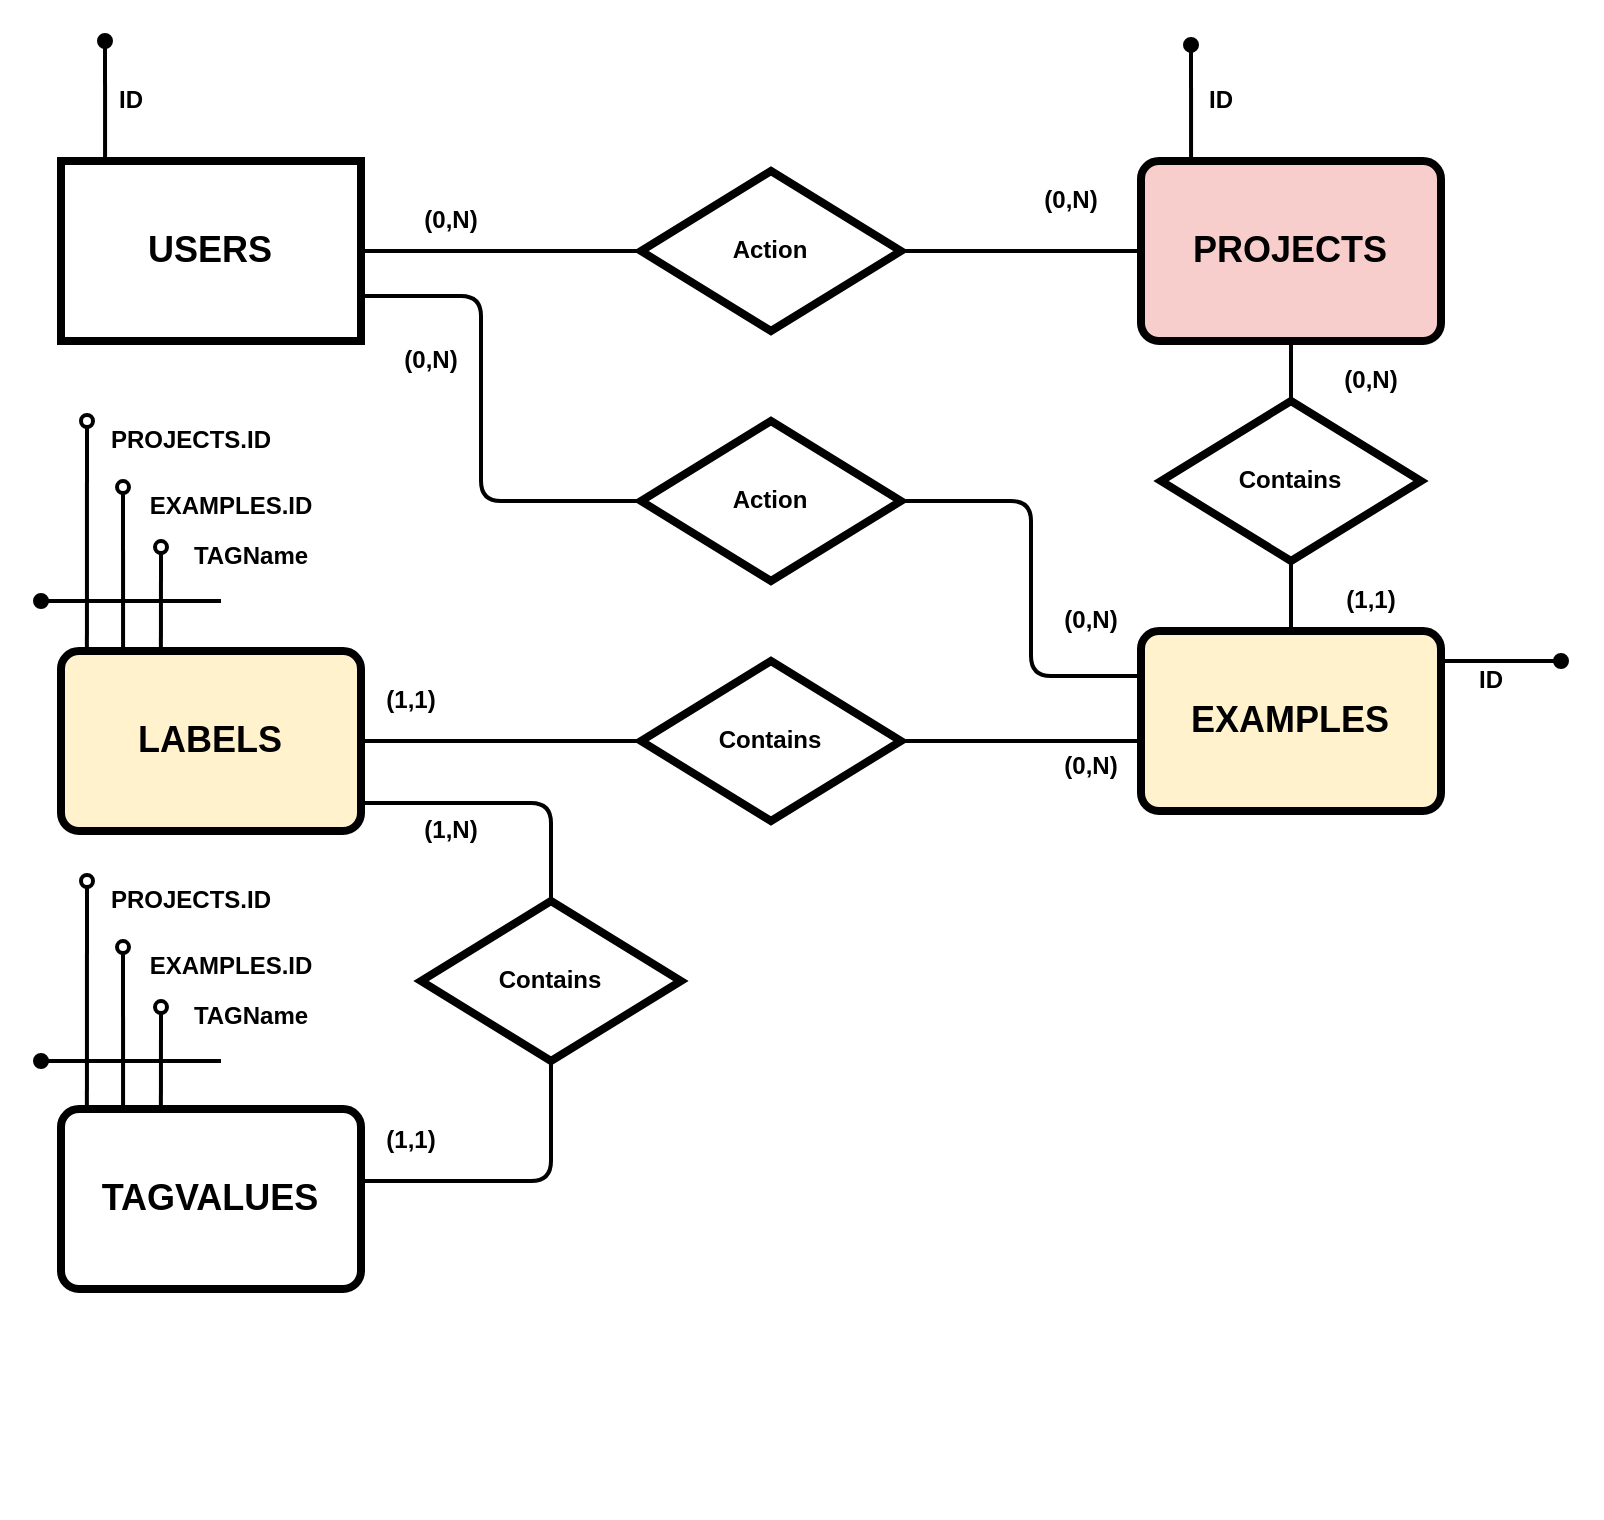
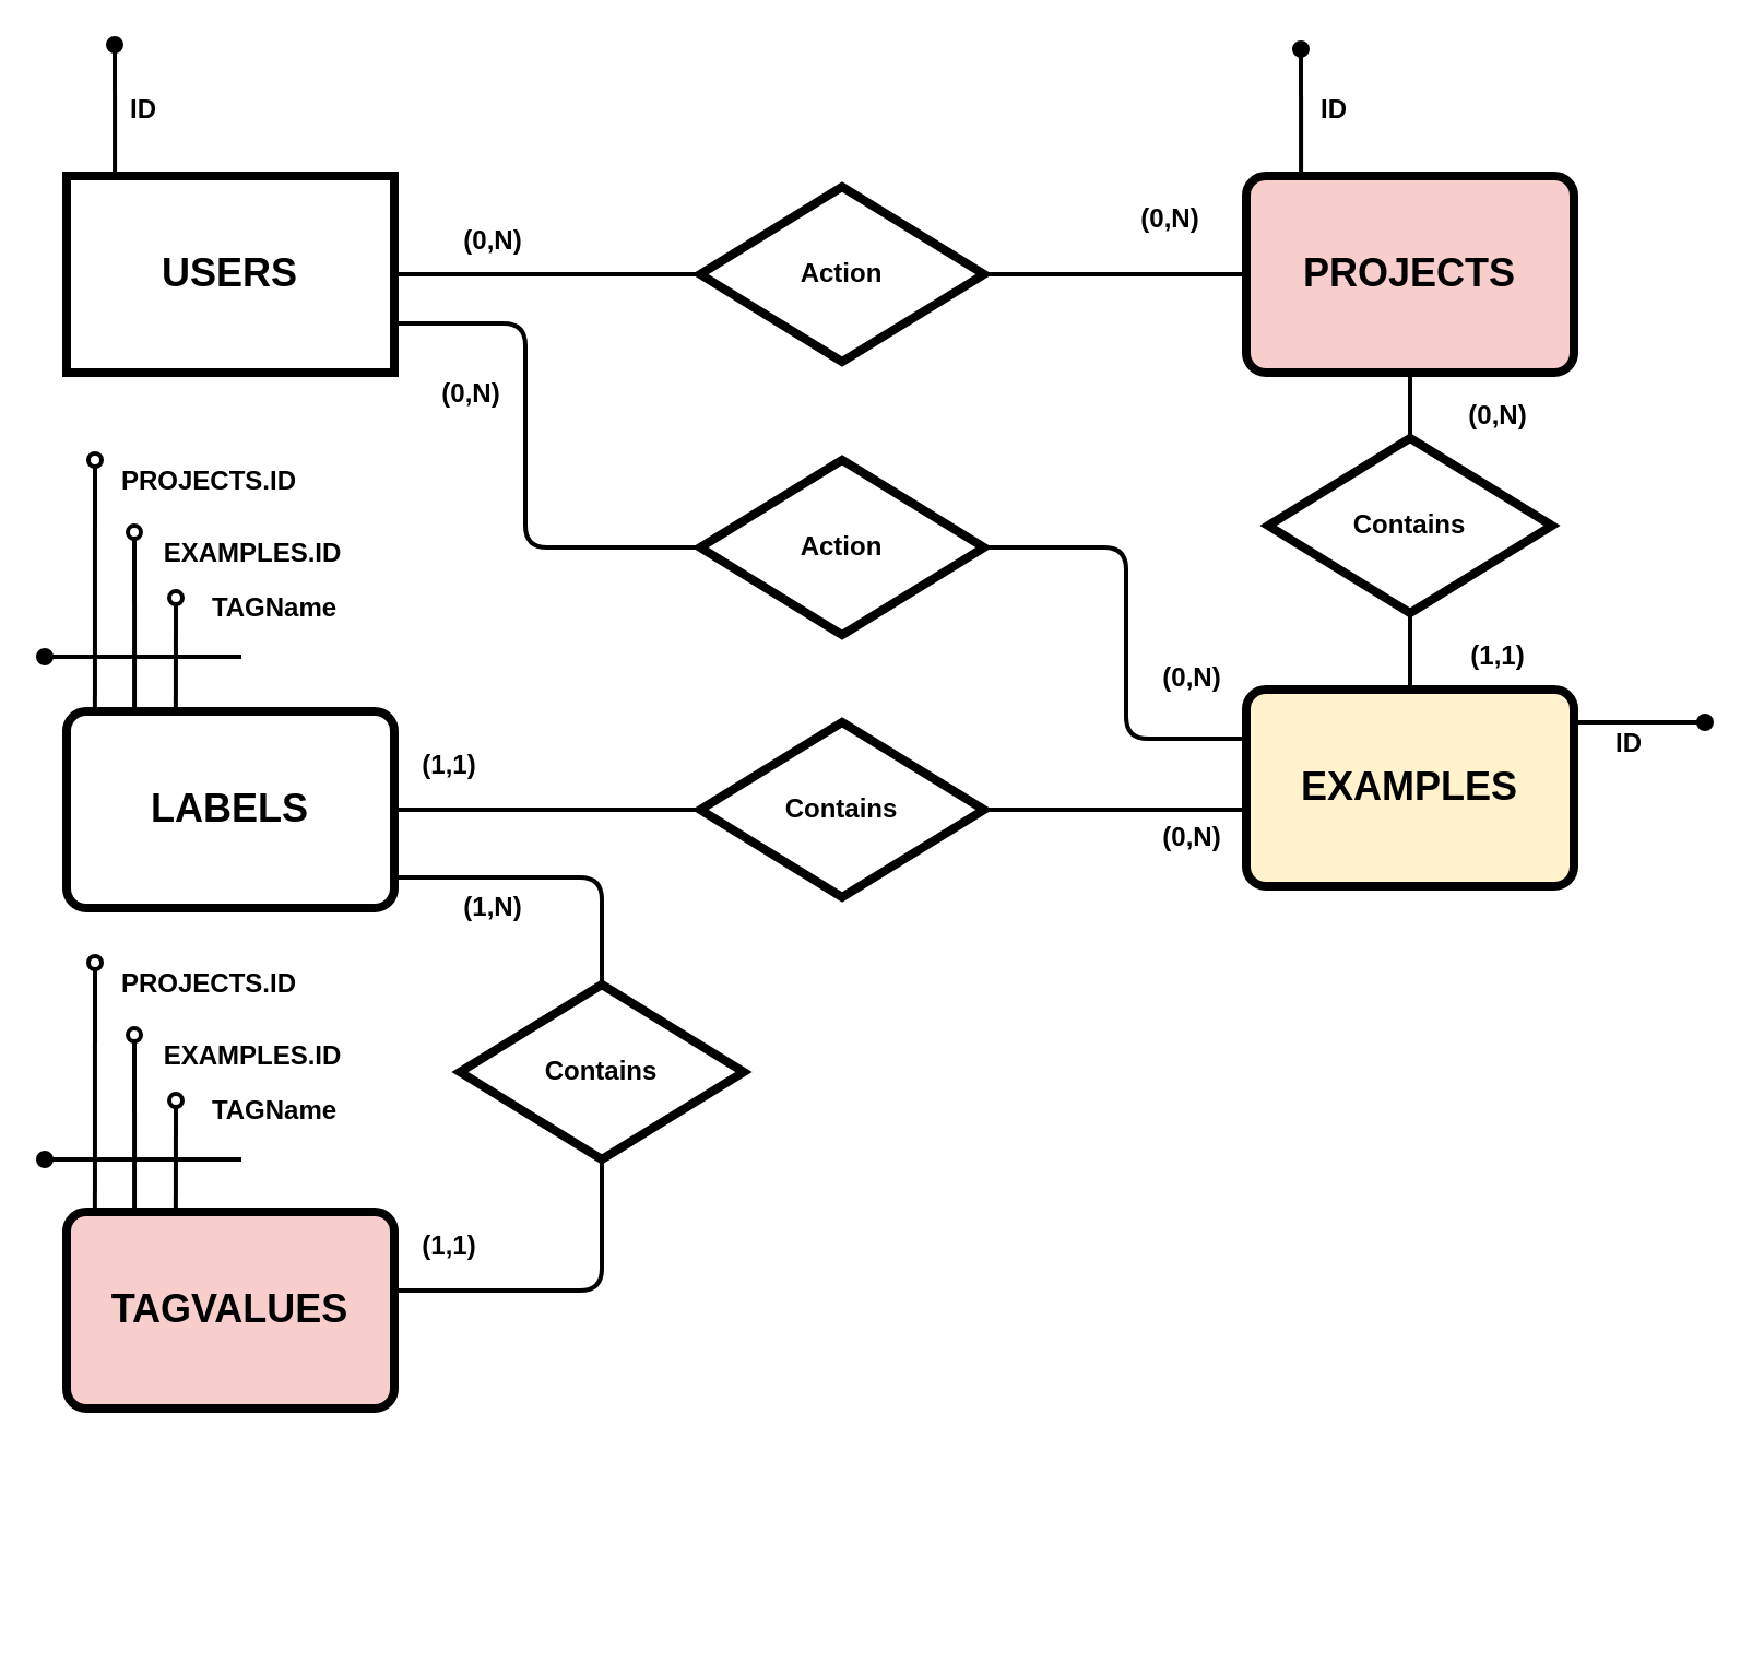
  <mxCell id="0" />
  <mxCell id="1" parent="0" />
  <mxCell id="2" value="&lt;font style=&quot;font-size: 18px&quot;&gt;&lt;b&gt;USERS&lt;/b&gt;&lt;/font&gt;" style="arcSize=10;whiteSpace=wrap;html=1;align=center;strokeWidth=4;rounded=0;" vertex="1" parent="1"><mxGeometry x="30" y="80" width="150" height="90" as="geometry" /></mxCell>
  <mxCell id="3" value="&lt;font style=&quot;font-size: 18px&quot;&gt;&lt;b&gt;PROJECTS&lt;/b&gt;&lt;/font&gt;" style="rounded=1;arcSize=10;whiteSpace=wrap;html=1;align=center;strokeWidth=4;fillColor=#f8cecc;" vertex="1" parent="1"><mxGeometry x="570" y="80" width="150" height="90" as="geometry" /></mxCell>
  <mxCell id="4" value="&lt;font style=&quot;font-size: 18px&quot;&gt;&lt;b&gt;EXAMPLES&lt;/b&gt;&lt;/font&gt;" style="rounded=1;arcSize=10;whiteSpace=wrap;html=1;align=center;strokeWidth=4;fillColor=#fff2cc;" vertex="1" parent="1"><mxGeometry x="570" y="315" width="150" height="90" as="geometry" /></mxCell>
- <mxCell id="5" value="&lt;font style=&quot;font-size: 18px&quot;&gt;&lt;b&gt;TAGVALUES&lt;/b&gt;&lt;/font&gt;" style="rounded=1;arcSize=10;whiteSpace=wrap;html=1;align=center;strokeWidth=4;" vertex="1" parent="1"><mxGeometry x="30" y="554" width="150" height="90" as="geometry" /></mxCell>
- <mxCell id="6" value="&lt;font style=&quot;font-size: 18px&quot;&gt;&lt;b&gt;LABELS&lt;/b&gt;&lt;/font&gt;" style="rounded=1;arcSize=10;whiteSpace=wrap;html=1;align=center;strokeWidth=4;fillColor=#fff2cc;" vertex="1" parent="1"><mxGeometry x="30" y="325" width="150" height="90" as="geometry" /></mxCell>
+ <mxCell id="5" value="&lt;font style=&quot;font-size: 18px&quot;&gt;&lt;b&gt;TAGVALUES&lt;/b&gt;&lt;/font&gt;" style="rounded=1;arcSize=10;whiteSpace=wrap;html=1;align=center;strokeWidth=4;fillColor=#f8cecc;" vertex="1" parent="1"><mxGeometry x="30" y="554" width="150" height="90" as="geometry" /></mxCell>
+ <mxCell id="6" value="&lt;font style=&quot;font-size: 18px&quot;&gt;&lt;b&gt;LABELS&lt;/b&gt;&lt;/font&gt;" style="rounded=1;arcSize=10;whiteSpace=wrap;html=1;align=center;strokeWidth=4;" vertex="1" parent="1"><mxGeometry x="30" y="325" width="150" height="90" as="geometry" /></mxCell>
  <mxCell id="7" value="" style="html=1;verticalAlign=bottom;startArrow=oval;startFill=1;endArrow=none;entryX=0.147;entryY=-0.022;entryDx=0;entryDy=0;endFill=0;strokeWidth=2;entryPerimeter=0;" edge="1" parent="1" target="2"><mxGeometry width="80" relative="1" as="geometry"><mxPoint x="52" y="20" as="sourcePoint" /><mxPoint x="260" y="-10" as="targetPoint" /></mxGeometry></mxCell>
  <mxCell id="8" value="&lt;b&gt;ID&lt;/b&gt;" style="text;html=1;align=center;verticalAlign=middle;resizable=0;points=[];autosize=1;" vertex="1" parent="1"><mxGeometry x="50" y="40" width="30" height="20" as="geometry" /></mxCell>
  <mxCell id="9" value="" style="html=1;verticalAlign=bottom;startArrow=oval;startFill=1;endArrow=none;entryX=0.147;entryY=-0.022;entryDx=0;entryDy=0;endFill=0;strokeWidth=2;entryPerimeter=0;" edge="1" parent="1"><mxGeometry width="80" relative="1" as="geometry"><mxPoint x="595" y="21.98" as="sourcePoint" /><mxPoint x="595.05" y="80" as="targetPoint" /></mxGeometry></mxCell>
  <mxCell id="10" value="&lt;b&gt;ID&lt;/b&gt;" style="text;html=1;align=center;verticalAlign=middle;resizable=0;points=[];autosize=1;" vertex="1" parent="1"><mxGeometry x="595" y="40" width="30" height="20" as="geometry" /></mxCell>
  <mxCell id="11" value="&lt;b&gt;Action&lt;/b&gt;" style="rhombus;whiteSpace=wrap;html=1;strokeWidth=4;" vertex="1" parent="1"><mxGeometry x="320" y="85" width="130" height="80" as="geometry" /></mxCell>
  <mxCell id="12" value="" style="endArrow=none;html=1;strokeColor=#000000;strokeWidth=2;exitX=1;exitY=0.5;exitDx=0;exitDy=0;entryX=0;entryY=0.5;entryDx=0;entryDy=0;" edge="1" parent="1" source="2" target="11"><mxGeometry width="50" height="50" relative="1" as="geometry"><mxPoint x="340" y="170" as="sourcePoint" /><mxPoint x="340" y="125" as="targetPoint" /></mxGeometry></mxCell>
  <mxCell id="13" value="" style="endArrow=none;html=1;strokeColor=#000000;strokeWidth=2;exitX=1;exitY=0.5;exitDx=0;exitDy=0;entryX=0;entryY=0.5;entryDx=0;entryDy=0;" edge="1" parent="1" source="11" target="3"><mxGeometry width="50" height="50" relative="1" as="geometry"><mxPoint x="505" y="120" as="sourcePoint" /><mxPoint x="610" y="125" as="targetPoint" /></mxGeometry></mxCell>
  <mxCell id="14" value="&lt;b&gt;(0,N)&lt;/b&gt;" style="text;html=1;align=center;verticalAlign=middle;resizable=0;points=[];autosize=1;" vertex="1" parent="1"><mxGeometry x="200" y="100" width="50" height="20" as="geometry" /></mxCell>
  <mxCell id="15" value="&lt;b&gt;(0,N)&lt;/b&gt;" style="text;html=1;align=center;verticalAlign=middle;resizable=0;points=[];autosize=1;" vertex="1" parent="1"><mxGeometry x="510" y="90" width="50" height="20" as="geometry" /></mxCell>
  <mxCell id="16" value="&lt;b&gt;Action&lt;/b&gt;" style="rhombus;whiteSpace=wrap;html=1;strokeWidth=4;" vertex="1" parent="1"><mxGeometry x="320" y="210" width="130" height="80" as="geometry" /></mxCell>
  <mxCell id="17" value="&lt;b&gt;(0,N)&lt;/b&gt;" style="text;html=1;align=center;verticalAlign=middle;resizable=0;points=[];autosize=1;" vertex="1" parent="1"><mxGeometry x="190" y="170" width="50" height="20" as="geometry" /></mxCell>
  <mxCell id="18" value="&lt;b&gt;(0,N)&lt;/b&gt;" style="text;html=1;align=center;verticalAlign=middle;resizable=0;points=[];autosize=1;" vertex="1" parent="1"><mxGeometry x="520" y="300" width="50" height="20" as="geometry" /></mxCell>
  <mxCell id="19" value="" style="edgeStyle=elbowEdgeStyle;elbow=horizontal;endArrow=none;html=1;strokeColor=#000000;strokeWidth=2;endFill=0;exitX=1;exitY=0.75;exitDx=0;exitDy=0;" edge="1" parent="1" source="2"><mxGeometry width="50" height="50" relative="1" as="geometry"><mxPoint x="80" y="188" as="sourcePoint" /><mxPoint x="320" y="250" as="targetPoint" /><Array as="points"><mxPoint x="240" y="320" /><mxPoint x="200" y="300" /><mxPoint x="70" y="250" /><mxPoint x="130" y="240" /><mxPoint x="110" y="250" /><mxPoint x="80" y="278" /></Array></mxGeometry></mxCell>
  <mxCell id="20" value="&lt;b&gt;Contains&lt;/b&gt;" style="rhombus;whiteSpace=wrap;html=1;strokeWidth=4;" vertex="1" parent="1"><mxGeometry x="580" y="200" width="130" height="80" as="geometry" /></mxCell>
  <mxCell id="21" value="" style="endArrow=none;html=1;strokeColor=#000000;strokeWidth=2;exitX=0.5;exitY=0;exitDx=0;exitDy=0;entryX=0.5;entryY=1;entryDx=0;entryDy=0;" edge="1" parent="1" target="20" source="4"><mxGeometry width="50" height="50" relative="1" as="geometry"><mxPoint x="220" y="245" as="sourcePoint" /><mxPoint x="430" y="240" as="targetPoint" /></mxGeometry></mxCell>
  <mxCell id="22" value="" style="endArrow=none;html=1;strokeColor=#000000;strokeWidth=2;entryX=0.5;entryY=1;entryDx=0;entryDy=0;" edge="1" parent="1" source="20" target="3"><mxGeometry width="50" height="50" relative="1" as="geometry"><mxPoint x="645" y="200" as="sourcePoint" /><mxPoint x="605" y="165" as="targetPoint" /></mxGeometry></mxCell>
  <mxCell id="23" value="&lt;b&gt;(1,1)&lt;/b&gt;" style="text;html=1;align=center;verticalAlign=middle;resizable=0;points=[];autosize=1;" vertex="1" parent="1"><mxGeometry x="660" y="290" width="50" height="20" as="geometry" /></mxCell>
  <mxCell id="24" value="&lt;b&gt;(0,N)&lt;/b&gt;" style="text;html=1;align=center;verticalAlign=middle;resizable=0;points=[];autosize=1;" vertex="1" parent="1"><mxGeometry x="660" y="180" width="50" height="20" as="geometry" /></mxCell>
  <mxCell id="25" value="" style="html=1;verticalAlign=bottom;startArrow=oval;startFill=1;endArrow=none;entryX=1;entryY=0.25;entryDx=0;entryDy=0;endFill=0;strokeWidth=2;" edge="1" parent="1"><mxGeometry width="80" relative="1" as="geometry"><mxPoint x="780" y="330" as="sourcePoint" /><mxPoint x="720" y="330" as="targetPoint" /></mxGeometry></mxCell>
  <mxCell id="26" value="&lt;b&gt;ID&lt;/b&gt;" style="text;html=1;align=center;verticalAlign=middle;resizable=0;points=[];autosize=1;" vertex="1" parent="1"><mxGeometry x="730" y="330" width="30" height="20" as="geometry" /></mxCell>
  <mxCell id="27" value="" style="edgeStyle=elbowEdgeStyle;elbow=horizontal;endArrow=none;html=1;strokeColor=#000000;strokeWidth=2;endFill=0;exitX=1;exitY=0.5;exitDx=0;exitDy=0;entryX=0;entryY=0.25;entryDx=0;entryDy=0;" edge="1" parent="1" source="16" target="4"><mxGeometry width="50" height="50" relative="1" as="geometry"><mxPoint x="455" y="260" as="sourcePoint" /><mxPoint x="570" y="363" as="targetPoint" /><Array as="points"><mxPoint x="515" y="350" /><mxPoint x="515" y="432.5" /><mxPoint x="475" y="412.5" /><mxPoint x="345" y="362.5" /><mxPoint x="405" y="352.5" /><mxPoint x="385" y="362.5" /><mxPoint x="355" y="390.5" /></Array></mxGeometry></mxCell>
  <mxCell id="28" value="&lt;b&gt;Contains&lt;/b&gt;" style="rhombus;whiteSpace=wrap;html=1;strokeWidth=4;" vertex="1" parent="1"><mxGeometry x="320" y="330" width="130" height="80" as="geometry" /></mxCell>
  <mxCell id="29" value="" style="endArrow=none;html=1;strokeColor=#000000;strokeWidth=2;entryX=0;entryY=0.5;entryDx=0;entryDy=0;" edge="1" parent="1" target="28" source="6"><mxGeometry width="50" height="50" relative="1" as="geometry"><mxPoint x="190" y="360" as="sourcePoint" /><mxPoint x="340" y="370" as="targetPoint" /></mxGeometry></mxCell>
  <mxCell id="30" value="" style="endArrow=none;html=1;strokeColor=#000000;strokeWidth=2;exitX=1;exitY=0.5;exitDx=0;exitDy=0;entryX=0;entryY=0.5;entryDx=0;entryDy=0;" edge="1" parent="1" source="28"><mxGeometry width="50" height="50" relative="1" as="geometry"><mxPoint x="505" y="365" as="sourcePoint" /><mxPoint x="570" y="370" as="targetPoint" /></mxGeometry></mxCell>
  <mxCell id="31" value="&lt;b&gt;(1,1)&lt;/b&gt;" style="text;html=1;align=center;verticalAlign=middle;resizable=0;points=[];autosize=1;" vertex="1" parent="1"><mxGeometry x="180" y="340" width="50" height="20" as="geometry" /></mxCell>
  <mxCell id="32" value="&lt;b&gt;(0,N)&lt;/b&gt;" style="text;html=1;align=center;verticalAlign=middle;resizable=0;points=[];autosize=1;" vertex="1" parent="1"><mxGeometry x="520" y="373" width="50" height="20" as="geometry" /></mxCell>
  <mxCell id="33" value="" style="html=1;verticalAlign=bottom;startArrow=oval;startFill=0;endArrow=none;endFill=0;strokeWidth=2;entryX=0.093;entryY=0.011;entryDx=0;entryDy=0;entryPerimeter=0;" edge="1" parent="1"><mxGeometry width="80" relative="1" as="geometry"><mxPoint x="43" y="210" as="sourcePoint" /><mxPoint x="42.95" y="325.99" as="targetPoint" /></mxGeometry></mxCell>
  <mxCell id="34" value="&lt;b&gt;PROJECTS.ID&lt;/b&gt;" style="text;html=1;align=center;verticalAlign=middle;resizable=0;points=[];autosize=1;" vertex="1" parent="1"><mxGeometry x="40" y="210" width="110" height="20" as="geometry" /></mxCell>
  <mxCell id="35" value="" style="html=1;verticalAlign=bottom;startArrow=oval;startFill=0;endArrow=none;endFill=0;strokeWidth=2;entryX=0.207;entryY=-0.011;entryDx=0;entryDy=0;entryPerimeter=0;" edge="1" parent="1" target="6"><mxGeometry width="80" relative="1" as="geometry"><mxPoint x="61" y="243.02" as="sourcePoint" /><mxPoint x="62" y="290" as="targetPoint" /></mxGeometry></mxCell>
  <mxCell id="36" value="&lt;b&gt;EXAMPLES.ID&lt;/b&gt;" style="text;html=1;align=center;verticalAlign=middle;resizable=0;points=[];autosize=1;" vertex="1" parent="1"><mxGeometry x="60" y="243.02" width="110" height="20" as="geometry" /></mxCell>
  <mxCell id="37" value="&lt;b&gt;TAGName&lt;/b&gt;" style="text;html=1;align=center;verticalAlign=middle;resizable=0;points=[];autosize=1;" vertex="1" parent="1"><mxGeometry x="85" y="268.02" width="80" height="20" as="geometry" /></mxCell>
  <mxCell id="38" value="" style="html=1;verticalAlign=bottom;startArrow=oval;startFill=0;endArrow=none;endFill=0;strokeWidth=2;entryX=0.333;entryY=0;entryDx=0;entryDy=0;entryPerimeter=0;" edge="1" parent="1" target="6"><mxGeometry width="80" relative="1" as="geometry"><mxPoint x="80" y="273.02" as="sourcePoint" /><mxPoint x="79" y="326" as="targetPoint" /></mxGeometry></mxCell>
  <mxCell id="39" value="" style="html=1;verticalAlign=bottom;startArrow=oval;startFill=1;endArrow=none;endFill=0;strokeWidth=2;" edge="1" parent="1"><mxGeometry width="80" relative="1" as="geometry"><mxPoint x="20" y="300" as="sourcePoint" /><mxPoint x="110" y="300" as="targetPoint" /></mxGeometry></mxCell>
  <mxCell id="40" value="" style="html=1;verticalAlign=bottom;startArrow=oval;startFill=0;endArrow=none;endFill=0;strokeWidth=2;entryX=0.093;entryY=0.011;entryDx=0;entryDy=0;entryPerimeter=0;" edge="1" parent="1"><mxGeometry width="80" relative="1" as="geometry"><mxPoint x="43" y="440" as="sourcePoint" /><mxPoint x="42.95" y="555.99" as="targetPoint" /></mxGeometry></mxCell>
  <mxCell id="41" value="&lt;b&gt;PROJECTS.ID&lt;/b&gt;" style="text;html=1;align=center;verticalAlign=middle;resizable=0;points=[];autosize=1;" vertex="1" parent="1"><mxGeometry x="40" y="440" width="110" height="20" as="geometry" /></mxCell>
  <mxCell id="42" value="" style="html=1;verticalAlign=bottom;startArrow=oval;startFill=0;endArrow=none;endFill=0;strokeWidth=2;entryX=0.207;entryY=-0.011;entryDx=0;entryDy=0;entryPerimeter=0;" edge="1" parent="1"><mxGeometry width="80" relative="1" as="geometry"><mxPoint x="61" y="473.02" as="sourcePoint" /><mxPoint x="61.05" y="554.01" as="targetPoint" /></mxGeometry></mxCell>
  <mxCell id="43" value="&lt;b&gt;EXAMPLES.ID&lt;/b&gt;" style="text;html=1;align=center;verticalAlign=middle;resizable=0;points=[];autosize=1;" vertex="1" parent="1"><mxGeometry x="60" y="473.02" width="110" height="20" as="geometry" /></mxCell>
  <mxCell id="44" value="&lt;b&gt;TAGName&lt;/b&gt;" style="text;html=1;align=center;verticalAlign=middle;resizable=0;points=[];autosize=1;" vertex="1" parent="1"><mxGeometry x="85" y="498.02" width="80" height="20" as="geometry" /></mxCell>
  <mxCell id="45" value="" style="html=1;verticalAlign=bottom;startArrow=oval;startFill=0;endArrow=none;endFill=0;strokeWidth=2;entryX=0.333;entryY=0;entryDx=0;entryDy=0;entryPerimeter=0;" edge="1" parent="1"><mxGeometry width="80" relative="1" as="geometry"><mxPoint x="80" y="503.02" as="sourcePoint" /><mxPoint x="79.95" y="555" as="targetPoint" /></mxGeometry></mxCell>
  <mxCell id="46" value="" style="html=1;verticalAlign=bottom;startArrow=oval;startFill=1;endArrow=none;endFill=0;strokeWidth=2;" edge="1" parent="1"><mxGeometry width="80" relative="1" as="geometry"><mxPoint x="20" y="530" as="sourcePoint" /><mxPoint x="110" y="530" as="targetPoint" /></mxGeometry></mxCell>
  <mxCell id="47" value="&lt;b&gt;Contains&lt;/b&gt;" style="rhombus;whiteSpace=wrap;html=1;strokeWidth=4;" vertex="1" parent="1"><mxGeometry x="210" y="450" width="130" height="80" as="geometry" /></mxCell>
  <mxCell id="48" value="&lt;b&gt;(1,N)&lt;/b&gt;" style="text;html=1;align=center;verticalAlign=middle;resizable=0;points=[];autosize=1;" vertex="1" parent="1"><mxGeometry x="200" y="405" width="50" height="20" as="geometry" /></mxCell>
  <mxCell id="49" value="" style="edgeStyle=elbowEdgeStyle;elbow=horizontal;endArrow=none;html=1;strokeColor=#000000;strokeWidth=2;endFill=0;exitX=1.013;exitY=0.844;exitDx=0;exitDy=0;exitPerimeter=0;" edge="1" parent="1" source="6"><mxGeometry width="50" height="50" relative="1" as="geometry"><mxPoint x="185" y="395.52" as="sourcePoint" /><mxPoint x="275" y="450" as="targetPoint" /><Array as="points"><mxPoint x="275" y="400" /><mxPoint x="205" y="548.02" /><mxPoint x="75" y="498.02" /><mxPoint x="135" y="488.02" /><mxPoint x="115" y="498.02" /><mxPoint x="85" y="526.02" /></Array></mxGeometry></mxCell>
  <mxCell id="50" value="" style="edgeStyle=elbowEdgeStyle;elbow=horizontal;endArrow=none;html=1;strokeColor=#000000;strokeWidth=2;endFill=0;exitX=1.013;exitY=0.844;exitDx=0;exitDy=0;exitPerimeter=0;entryX=0.5;entryY=1;entryDx=0;entryDy=0;" edge="1" parent="1" target="47"><mxGeometry width="50" height="50" relative="1" as="geometry"><mxPoint x="180" y="590" as="sourcePoint" /><mxPoint x="273.05" y="639.04" as="targetPoint" /><Array as="points"><mxPoint x="275" y="570" /><mxPoint x="273.05" y="589.04" /><mxPoint x="203.05" y="737.06" /><mxPoint x="73.05" y="687.06" /><mxPoint x="133.05" y="677.06" /><mxPoint x="113.05" y="687.06" /><mxPoint x="83.05" y="715.06" /></Array></mxGeometry></mxCell>
  <mxCell id="51" value="&lt;b&gt;(1,1)&lt;/b&gt;" style="text;html=1;align=center;verticalAlign=middle;resizable=0;points=[];autosize=1;" vertex="1" parent="1"><mxGeometry x="180" y="560" width="50" height="20" as="geometry" /></mxCell>
